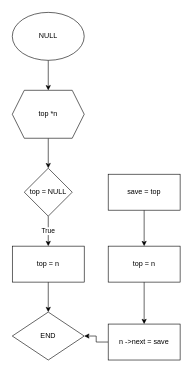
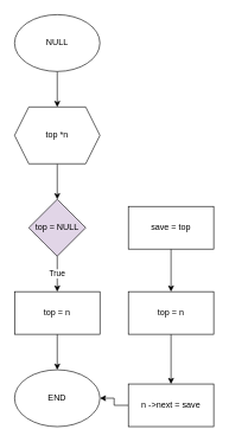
  <mxCell id="0" />
  <mxCell id="1" parent="0" />
  <mxCell id="2" value="" style="edgeStyle=orthogonalEdgeStyle;rounded=0;orthogonalLoop=1;jettySize=auto;html=1;" edge="1" parent="1" source="3" target="5"><mxGeometry relative="1" as="geometry" /></mxCell>
  <mxCell id="3" value="NULL" style="ellipse;whiteSpace=wrap;html=1;" vertex="1" parent="1"><mxGeometry x="20" y="20" width="120" height="80" as="geometry" /></mxCell>
  <mxCell id="4" value="" style="edgeStyle=orthogonalEdgeStyle;rounded=0;orthogonalLoop=1;jettySize=auto;html=1;" edge="1" parent="1" source="5" target="7"><mxGeometry relative="1" as="geometry" /></mxCell>
  <mxCell id="5" value="top *n" style="shape=hexagon;perimeter=hexagonPerimeter2;whiteSpace=wrap;html=1;fixedSize=1;" vertex="1" parent="1"><mxGeometry x="20" y="150" width="120" height="80" as="geometry" /></mxCell>
  <mxCell id="6" value="True" style="edgeStyle=orthogonalEdgeStyle;rounded=0;orthogonalLoop=1;jettySize=auto;html=1;" edge="1" parent="1" source="7" target="9"><mxGeometry relative="1" as="geometry" /></mxCell>
- <mxCell id="7" value="top = NULL" style="rhombus;whiteSpace=wrap;html=1;" vertex="1" parent="1"><mxGeometry x="40" y="280" width="80" height="80" as="geometry" /></mxCell>
+ <mxCell id="7" value="top = NULL" style="rhombus;whiteSpace=wrap;html=1;fillColor=#e1d5e7;" vertex="1" parent="1"><mxGeometry x="40" y="280" width="80" height="80" as="geometry" /></mxCell>
  <mxCell id="8" value="" style="edgeStyle=orthogonalEdgeStyle;rounded=0;orthogonalLoop=1;jettySize=auto;html=1;" edge="1" parent="1" source="9" target="16"><mxGeometry relative="1" as="geometry" /></mxCell>
  <mxCell id="9" value="top = n" style="whiteSpace=wrap;html=1;" vertex="1" parent="1"><mxGeometry x="20" y="410" width="120" height="60" as="geometry" /></mxCell>
  <mxCell id="10" value="" style="edgeStyle=orthogonalEdgeStyle;rounded=0;orthogonalLoop=1;jettySize=auto;html=1;" edge="1" parent="1" source="11" target="13"><mxGeometry relative="1" as="geometry" /></mxCell>
  <mxCell id="11" value="save = top" style="whiteSpace=wrap;html=1;" vertex="1" parent="1"><mxGeometry x="180" y="290" width="120" height="60" as="geometry" /></mxCell>
  <mxCell id="12" value="" style="edgeStyle=orthogonalEdgeStyle;rounded=0;orthogonalLoop=1;jettySize=auto;html=1;" edge="1" parent="1" source="13" target="15"><mxGeometry relative="1" as="geometry" /></mxCell>
  <mxCell id="13" value="top = n" style="whiteSpace=wrap;html=1;" vertex="1" parent="1"><mxGeometry x="180" y="410" width="120" height="60" as="geometry" /></mxCell>
  <mxCell id="14" value="" style="edgeStyle=orthogonalEdgeStyle;rounded=0;orthogonalLoop=1;jettySize=auto;html=1;" edge="1" parent="1" source="15" target="16"><mxGeometry relative="1" as="geometry" /></mxCell>
  <mxCell id="15" value="n -&amp;gt;next = save" style="whiteSpace=wrap;html=1;" vertex="1" parent="1"><mxGeometry x="180" y="540" width="120" height="60" as="geometry" /></mxCell>
- <mxCell id="16" value="END" style="rhombus;whiteSpace=wrap;html=1;" vertex="1" parent="1"><mxGeometry x="20" y="520" width="120" height="80" as="geometry" /></mxCell>
+ <mxCell id="16" value="END" style="ellipse;whiteSpace=wrap;html=1;" vertex="1" parent="1"><mxGeometry x="20" y="520" width="120" height="80" as="geometry" /></mxCell>
